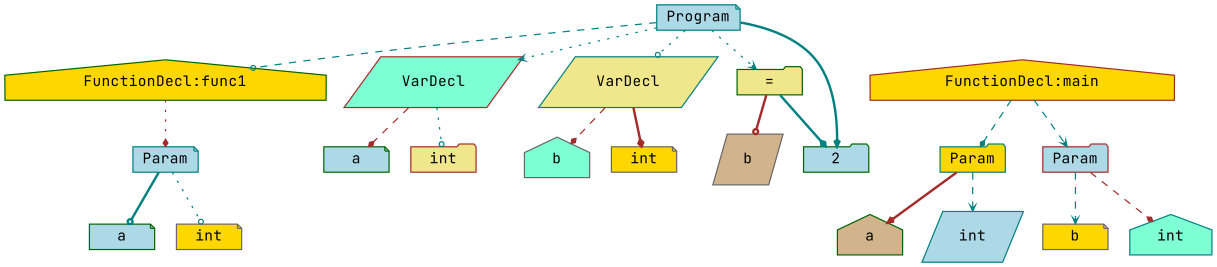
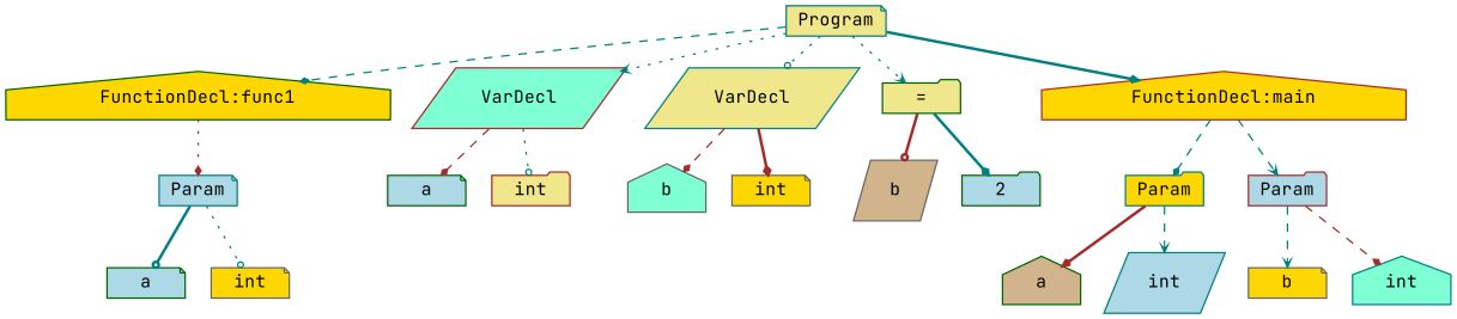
  digraph {
    fontname="JetBrains Mono"
    ranksep=.3
    node [color=teal fillcolor=lightblue fontname="JetBrains Mono" fontsize=12 shape=note style=filled]
    edge [arrowhead=diamond arrowsize=.5 color=teal fontname="JetBrains Mono" style=dashed]
-   n1 [height=.1 label=Program]
+   n1 [fillcolor=khaki height=.1 label=Program]
    n2 [color=darkgreen fillcolor=gold height=.1 label="FunctionDecl:func1" shape=house]
    n3 [color=brown fillcolor=aquamarine height=.1 label=VarDecl shape=parallelogram]
    n4 [fillcolor=khaki height=.1 label=VarDecl shape=parallelogram]
    n5 [color=darkgreen fillcolor=khaki height=.1 label="=" shape=folder]
    n6 [color=brown fillcolor=gold height=.1 label="FunctionDecl:main" shape=house]
    n7 [height=.1 label=Param]
    n8 [color=darkgreen height=.1 label=a]
    n9 [color=brown fillcolor=khaki height=.1 label=int shape=folder]
    n10 [color=gray40 fillcolor=aquamarine height=.1 label=b shape=house]
    n11 [color=gray40 fillcolor=gold height=.1 label=int]
    n12 [color=gray40 fillcolor=tan height=.1 label=b shape=parallelogram]
    n13 [color=darkgreen height=.1 label=2 shape=folder]
    n14 [fillcolor=gold height=.1 label=Param shape=folder]
    n15 [color=brown height=.1 label=Param shape=folder]
    n16 [color=darkgreen height=.1 label=a]
    n17 [color=gray40 fillcolor=gold height=.1 label=int]
    n18 [color=darkgreen fillcolor=tan height=.1 label=a shape=house]
    n19 [height=.1 label=int shape=parallelogram]
    n20 [color=gray40 fillcolor=gold height=.1 label=b]
    n21 [fillcolor=aquamarine height=.1 label=int shape=house]
-   n1 -> n2 [arrowhead=odot]
+   n1 -> n2
    n1 -> n3 [arrowhead=vee style=dotted]
    n1 -> n4 [arrowhead=odot style=dotted]
    n1 -> n5 [arrowhead=vee style=dotted]
-   n1 -> n13 [arrowhead=vee style=bold]
+   n1 -> n6 [arrowhead=vee style=bold]
    n2 -> n7 [color=brown style=dotted]
    n3 -> n8 [color=brown]
    n3 -> n9 [arrowhead=odot style=dotted]
    n4 -> n10 [color=brown]
    n4 -> n11 [color=brown style=bold]
    n5 -> n12 [arrowhead=odot color=brown style=bold]
    n5 -> n13 [style=bold]
    n6 -> n14
    n6 -> n15 [arrowhead=vee]
    n7 -> n16 [arrowhead=odot style=bold]
    n7 -> n17 [arrowhead=odot style=dotted]
    n14 -> n18 [arrowhead=vee color=brown style=bold]
    n14 -> n19 [arrowhead=vee]
    n15 -> n20 [arrowhead=vee]
    n15 -> n21 [color=brown]
  }
